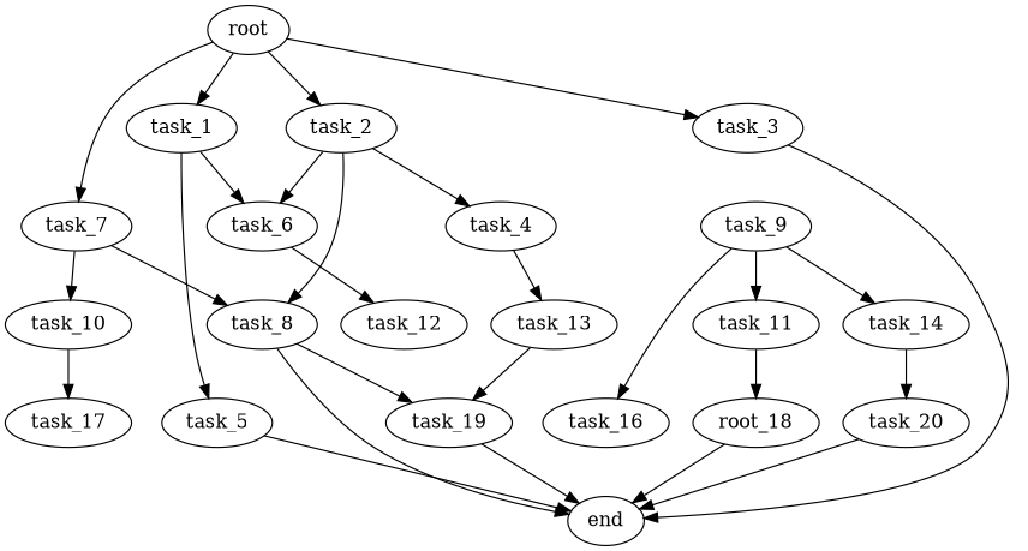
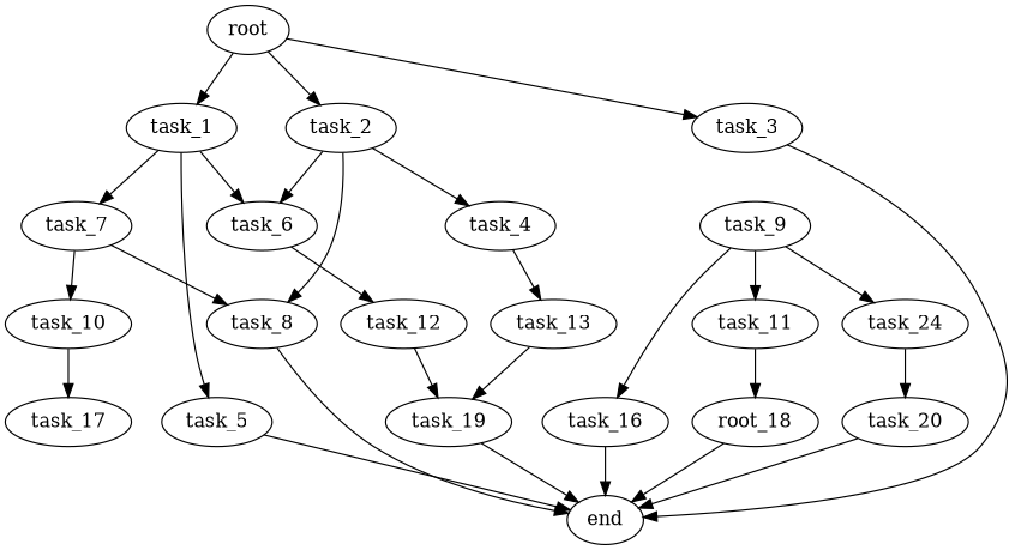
  digraph {
    root
    task_1
    task_2
    task_3
    task_5
    task_6
    task_7
    task_4
    task_8
    end
    task_12
    task_10
    task_13
    task_19
    task_9
    task_11
-   task_14
+   task_14 [label=task_24]
    task_16
    task_17
    n20 [label=root_18]
    task_20
    root -> task_1
    root -> task_2
    root -> task_3
    task_1 -> task_5
    task_1 -> task_6
-   root -> task_7
+   task_1 -> task_7
    task_2 -> task_6
    task_2 -> task_4
    task_2 -> task_8
    task_3 -> end
    task_5 -> end
    task_6 -> task_12
    task_7 -> task_8
    task_7 -> task_10
    task_4 -> task_13
    task_8 -> end
-   task_8 -> task_19
+   task_12 -> task_19
    task_10 -> task_17
    task_13 -> task_19
    task_19 -> end
    task_9 -> task_11
    task_9 -> task_14
    task_9 -> task_16
    task_11 -> n20
    task_14 -> task_20
+   task_16 -> end
    n20 -> end
    task_20 -> end
  }
